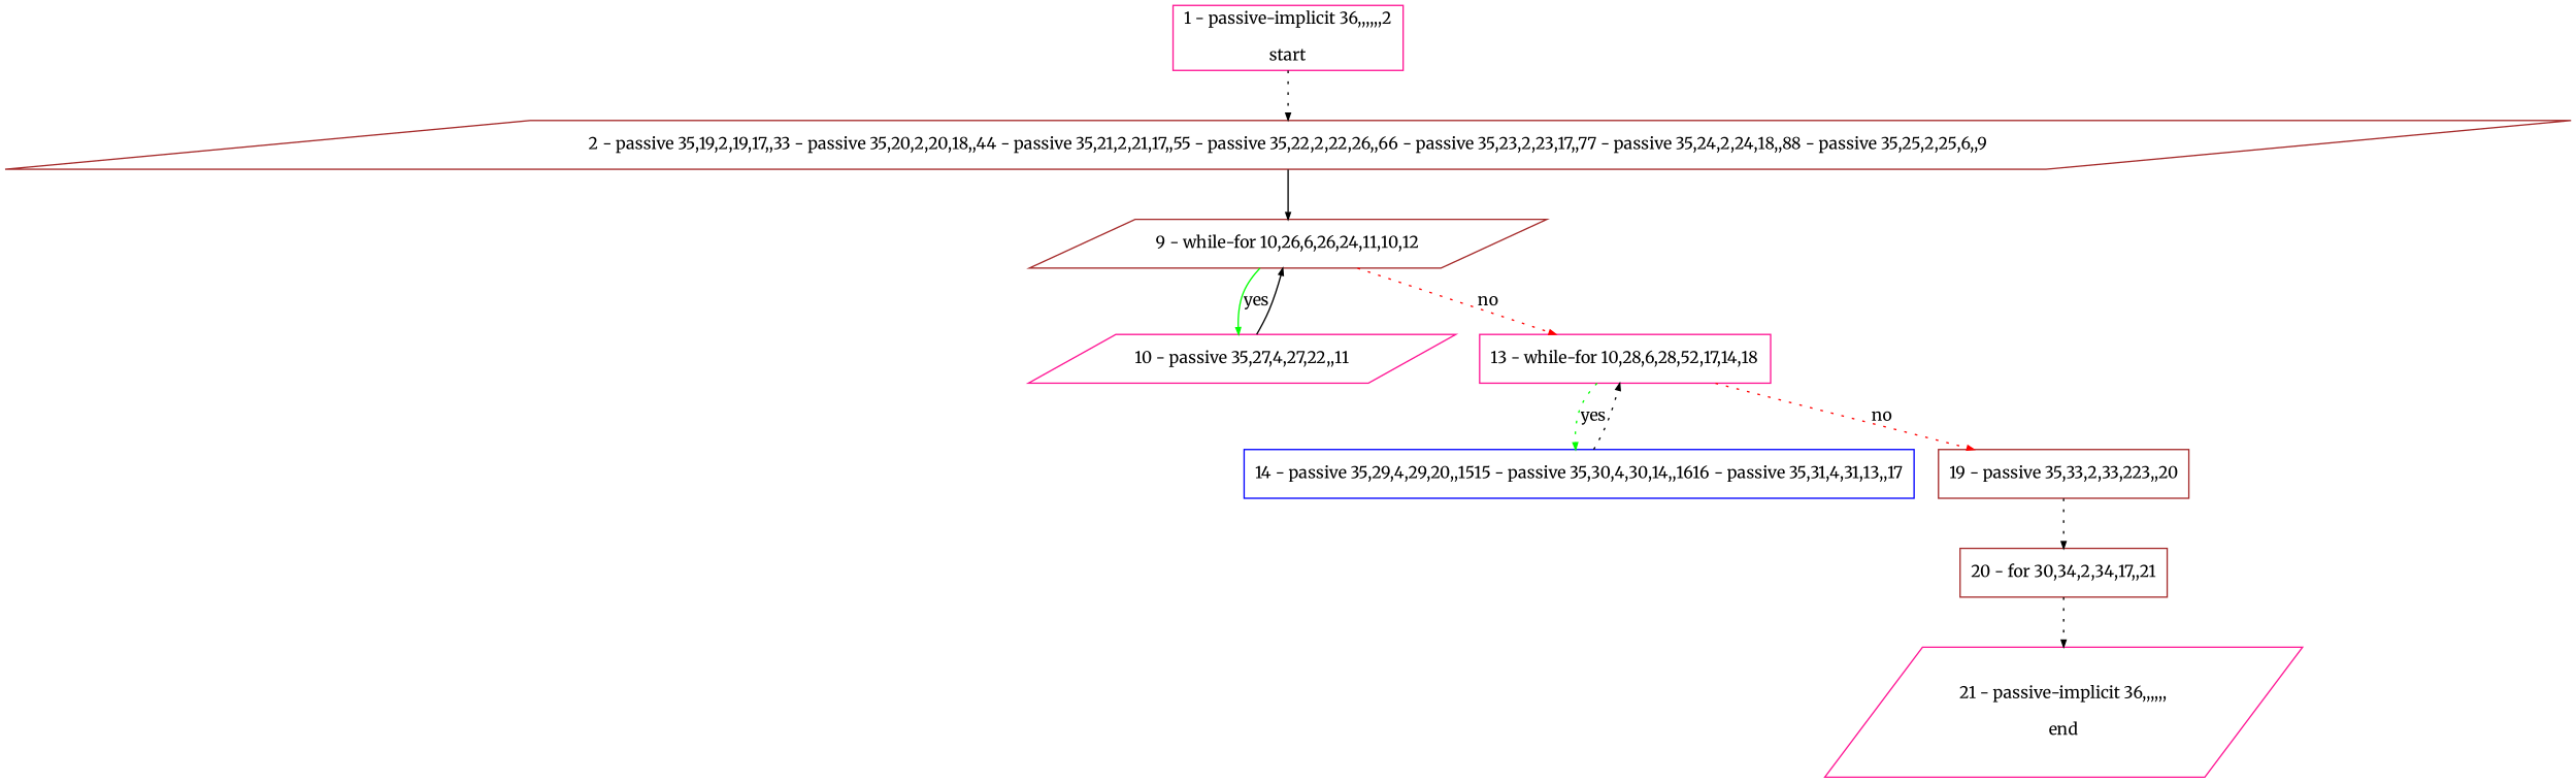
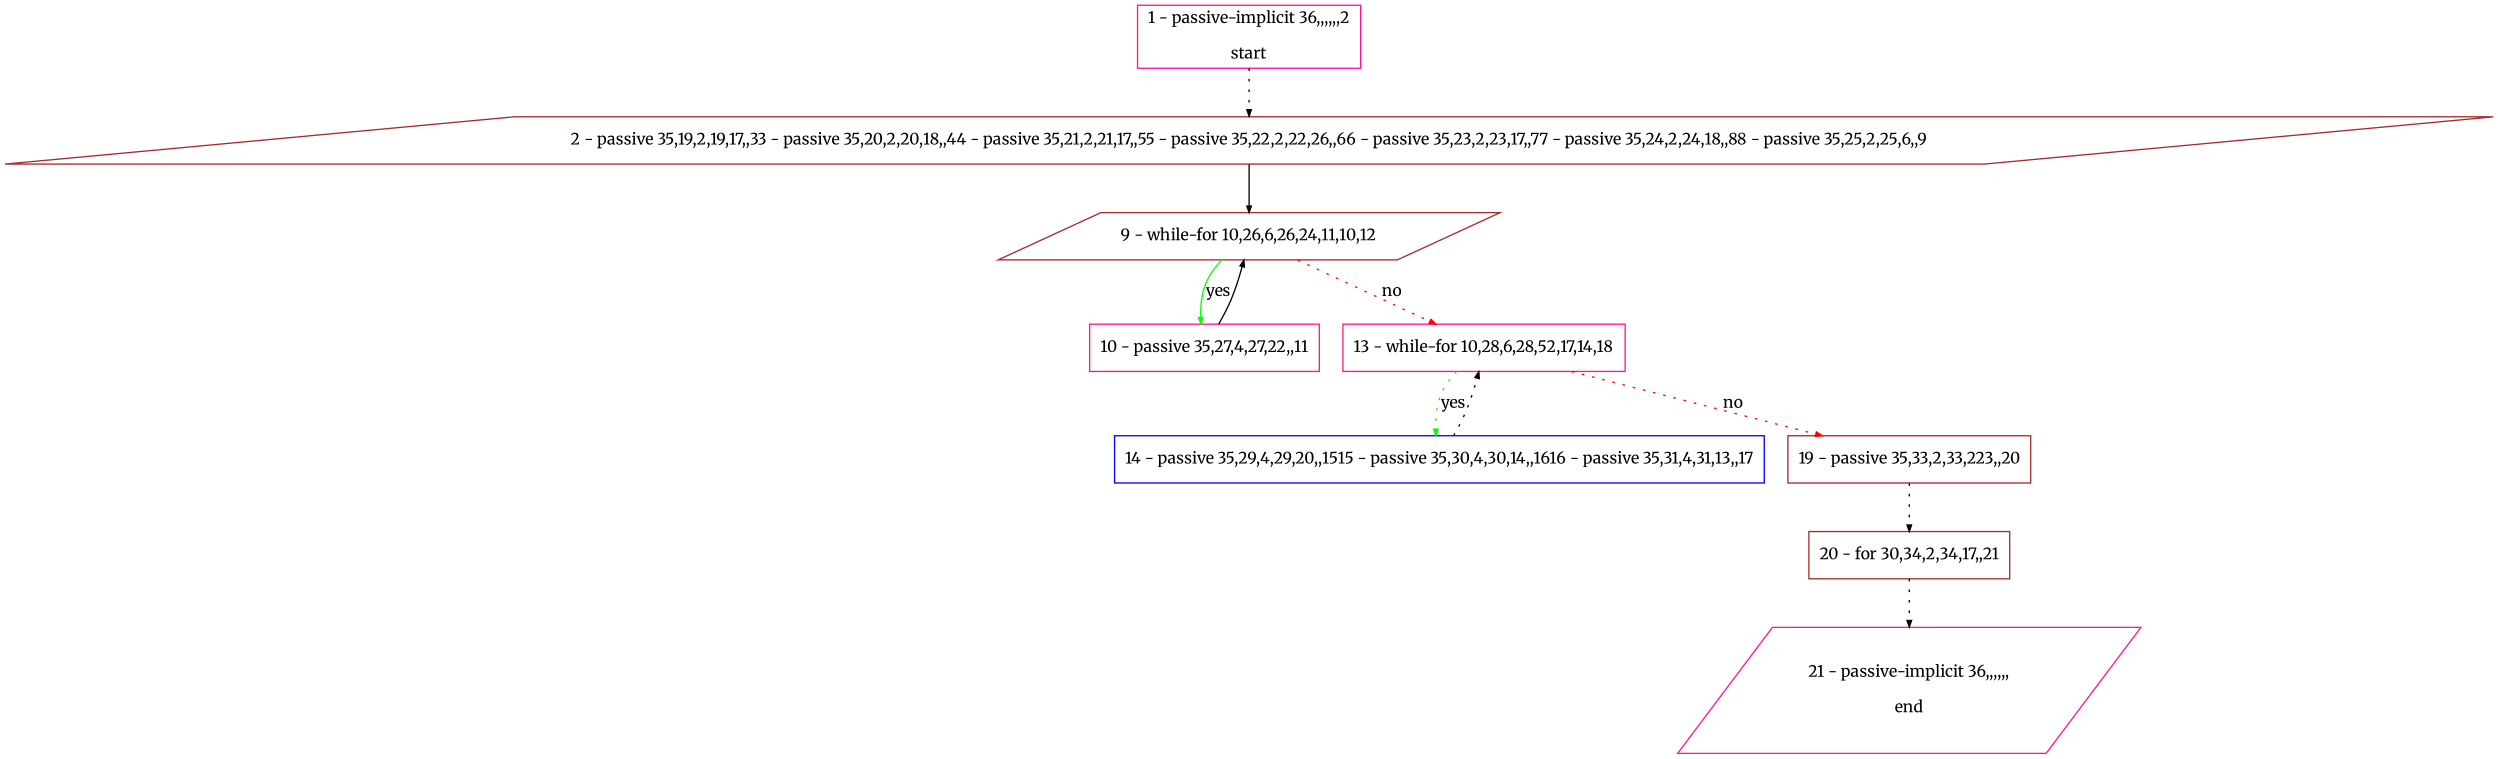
  digraph {
    bgcolor=white
    compound=true
    fillcolor="#FFFFCC"
    fontname=Merriweather
    fontsize=12
    pack=true
    packmode=clust
    style="rounded,filled"
    node [color=brown compound=true fillcolor="#ffffff" fixedsize=false fontname=Merriweather fontsize=12 node_initialized=no shape=box style=filled]
    edge [arrowhead=normal arrowsize=0.5 arrowtail=none color="#000000" compound=true dir=forward fontcolor=black fontname=Merriweather fontsize=12 style=dotted]
    n1 [label="2 - passive 35,19,2,19,17,,33 - passive 35,20,2,20,18,,44 - passive 35,21,2,21,17,,55 - passive 35,22,2,22,26,,66 - passive 35,23,2,23,17,,77 - passive 35,24,2,24,18,,88 - passive 35,25,2,25,6,,9" shape=parallelogram]
    n2 [label="9 - while-for 10,26,6,26,24,11,10,12" shape=parallelogram]
-   n3 [color=deeppink label="10 - passive 35,27,4,27,22,,11" shape=parallelogram]
+   n3 [color=deeppink label="10 - passive 35,27,4,27,22,,11"]
    n4 [color=deeppink label="13 - while-for 10,28,6,28,52,17,14,18"]
    n5 [color=deeppink label="1 - passive-implicit 36,,,,,,2\n\nstart"]
    n6 [color=blue label="14 - passive 35,29,4,29,20,,1515 - passive 35,30,4,30,14,,1616 - passive 35,31,4,31,13,,17"]
    n7 [label="19 - passive 35,33,2,33,223,,20"]
    n8 [label="20 - for 30,34,2,34,17,,21"]
    n9 [color=deeppink label="21 - passive-implicit 36,,,,,,\n\nend" shape=parallelogram]
    n1 -> n2 [style=solid]
    n2 -> n3 [color="#00ff00" label=yes style=solid]
    n2 -> n4 [color="#ff0000" label=no]
    n3 -> n2 [style=solid]
    n4 -> n6 [color="#00ff00" label=yes]
    n4 -> n7 [color="#ff0000" label=no]
    n5 -> n1
    n6 -> n4
    n7 -> n8
    n8 -> n9
  }
